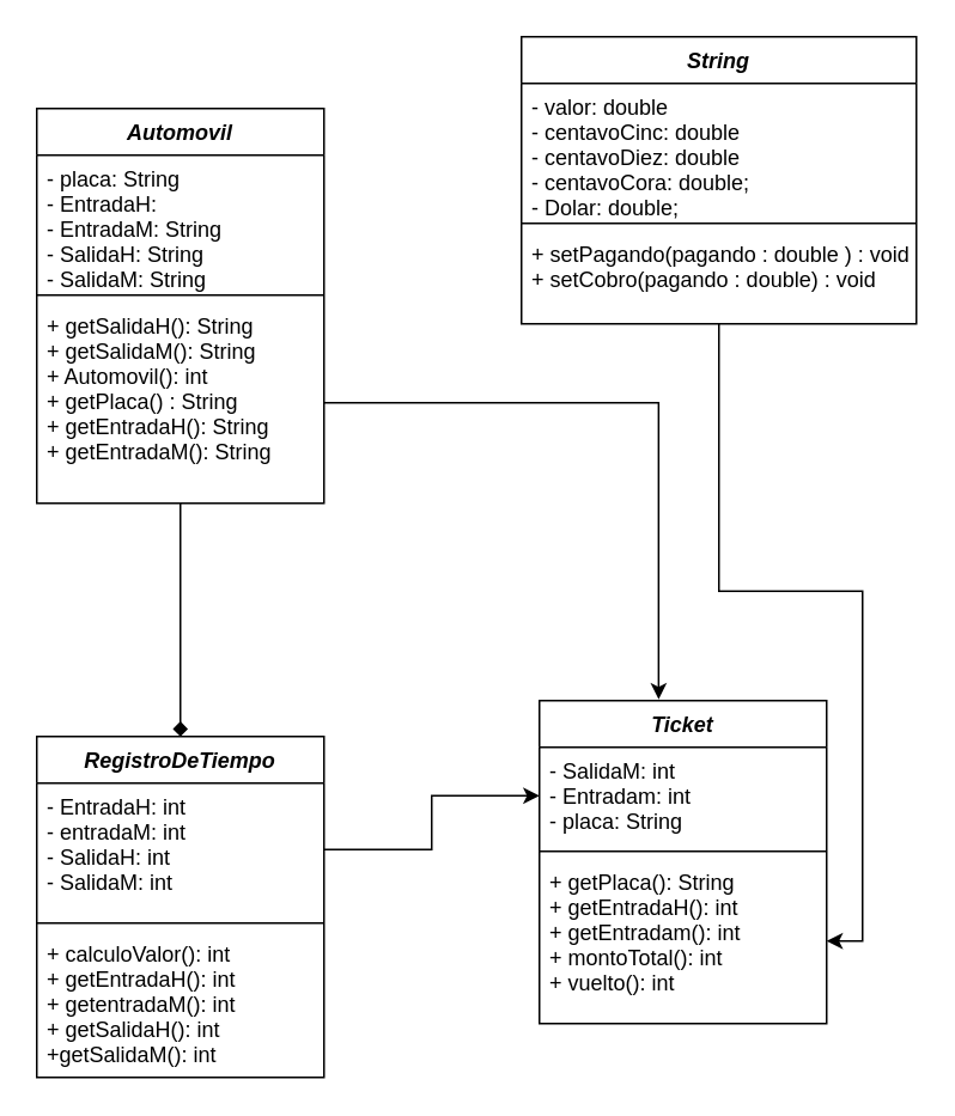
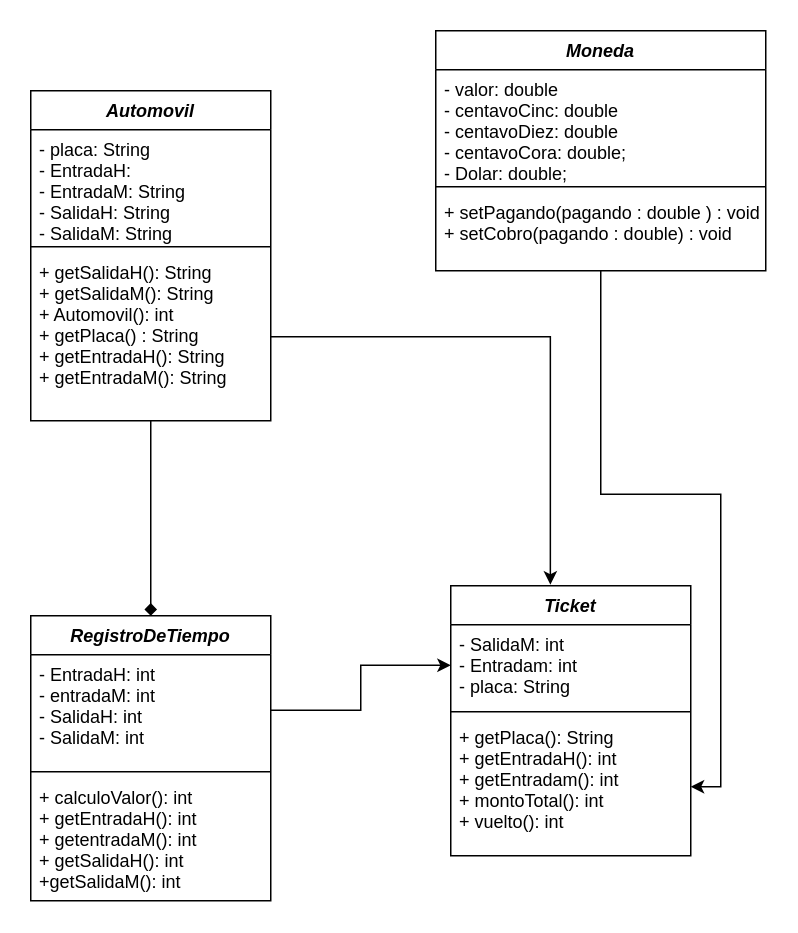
  <mxCell id="0" />
  <mxCell id="1" parent="0" />
  <mxCell id="2" style="edgeStyle=orthogonalEdgeStyle;rounded=0;orthogonalLoop=1;jettySize=auto;html=1;" edge="1" parent="1" source="3" target="19"><mxGeometry relative="1" as="geometry" /></mxCell>
- <mxCell id="3" value="String" style="swimlane;fontStyle=3;align=center;verticalAlign=top;childLayout=stackLayout;horizontal=1;startSize=26;horizontalStack=0;resizeParent=1;resizeParentMax=0;resizeLast=0;collapsible=1;marginBottom=0;" vertex="1" parent="1"><mxGeometry x="290" y="20" width="220" height="160" as="geometry" /></mxCell>
+ <mxCell id="3" value="Moneda" style="swimlane;fontStyle=3;align=center;verticalAlign=top;childLayout=stackLayout;horizontal=1;startSize=26;horizontalStack=0;resizeParent=1;resizeParentMax=0;resizeLast=0;collapsible=1;marginBottom=0;" vertex="1" parent="1"><mxGeometry x="290" y="20" width="220" height="160" as="geometry" /></mxCell>
  <mxCell id="4" value="- valor: double&#10;- centavoCinc: double&#10;- centavoDiez: double&#10;- centavoCora: double;&#10;- Dolar: double;" style="text;strokeColor=none;fillColor=none;align=left;verticalAlign=top;spacingLeft=4;spacingRight=4;overflow=hidden;rotatable=0;points=[[0,0.5],[1,0.5]];portConstraint=eastwest;" vertex="1" parent="3"><mxGeometry y="26" width="220" height="74" as="geometry" /></mxCell>
  <mxCell id="5" value="" style="line;strokeWidth=1;fillColor=none;align=left;verticalAlign=middle;spacingTop=-1;spacingLeft=3;spacingRight=3;rotatable=0;labelPosition=right;points=[];portConstraint=eastwest;" vertex="1" parent="3"><mxGeometry y="100" width="220" height="8" as="geometry" /></mxCell>
  <mxCell id="6" value="+ setPagando(pagando : double ) : void&#10;+ setCobro(pagando : double) : void" style="text;strokeColor=none;fillColor=none;align=left;verticalAlign=top;spacingLeft=4;spacingRight=4;overflow=hidden;rotatable=0;points=[[0,0.5],[1,0.5]];portConstraint=eastwest;" vertex="1" parent="3"><mxGeometry y="108" width="220" height="52" as="geometry" /></mxCell>
  <mxCell id="7" style="edgeStyle=orthogonalEdgeStyle;rounded=0;orthogonalLoop=1;jettySize=auto;html=1;entryX=0.5;entryY=0;entryDx=0;entryDy=0;endArrow=diamond;" edge="1" parent="1" source="8" target="12"><mxGeometry relative="1" as="geometry" /></mxCell>
  <mxCell id="8" value="Automovil" style="swimlane;fontStyle=3;align=center;verticalAlign=top;childLayout=stackLayout;horizontal=1;startSize=26;horizontalStack=0;resizeParent=1;resizeParentMax=0;resizeLast=0;collapsible=1;marginBottom=0;" vertex="1" parent="1"><mxGeometry x="20" y="60" width="160" height="220" as="geometry" /></mxCell>
  <mxCell id="9" value="- placa: String&#10;- EntradaH: &#10;- EntradaM: String&#10;- SalidaH: String&#10;- SalidaM: String" style="text;strokeColor=none;fillColor=none;align=left;verticalAlign=top;spacingLeft=4;spacingRight=4;overflow=hidden;rotatable=0;points=[[0,0.5],[1,0.5]];portConstraint=eastwest;" vertex="1" parent="8"><mxGeometry y="26" width="160" height="74" as="geometry" /></mxCell>
  <mxCell id="10" value="" style="line;strokeWidth=1;fillColor=none;align=left;verticalAlign=middle;spacingTop=-1;spacingLeft=3;spacingRight=3;rotatable=0;labelPosition=right;points=[];portConstraint=eastwest;" vertex="1" parent="8"><mxGeometry y="100" width="160" height="8" as="geometry" /></mxCell>
  <mxCell id="11" value="+ getSalidaH(): String&#10;+ getSalidaM(): String&#10;+ Automovil(): int&#10;+ getPlaca() : String&#10;+ getEntradaH(): String&#10;+ getEntradaM(): String" style="text;strokeColor=none;fillColor=none;align=left;verticalAlign=top;spacingLeft=4;spacingRight=4;overflow=hidden;rotatable=0;points=[[0,0.5],[1,0.5]];portConstraint=eastwest;" vertex="1" parent="8"><mxGeometry y="108" width="160" height="112" as="geometry" /></mxCell>
  <mxCell id="12" value="RegistroDeTiempo" style="swimlane;fontStyle=3;align=center;verticalAlign=top;childLayout=stackLayout;horizontal=1;startSize=26;horizontalStack=0;resizeParent=1;resizeParentMax=0;resizeLast=0;collapsible=1;marginBottom=0;" vertex="1" parent="1"><mxGeometry x="20" y="410" width="160" height="190" as="geometry" /></mxCell>
  <mxCell id="13" value="- EntradaH: int&#10;- entradaM: int&#10;- SalidaH: int&#10;- SalidaM: int" style="text;strokeColor=none;fillColor=none;align=left;verticalAlign=top;spacingLeft=4;spacingRight=4;overflow=hidden;rotatable=0;points=[[0,0.5],[1,0.5]];portConstraint=eastwest;" vertex="1" parent="12"><mxGeometry y="26" width="160" height="74" as="geometry" /></mxCell>
  <mxCell id="14" value="" style="line;strokeWidth=1;fillColor=none;align=left;verticalAlign=middle;spacingTop=-1;spacingLeft=3;spacingRight=3;rotatable=0;labelPosition=right;points=[];portConstraint=eastwest;" vertex="1" parent="12"><mxGeometry y="100" width="160" height="8" as="geometry" /></mxCell>
  <mxCell id="15" value="+ calculoValor(): int&#10;+ getEntradaH(): int&#10;+ getentradaM(): int&#10;+ getSalidaH(): int&#10;+getSalidaM(): int" style="text;strokeColor=none;fillColor=none;align=left;verticalAlign=top;spacingLeft=4;spacingRight=4;overflow=hidden;rotatable=0;points=[[0,0.5],[1,0.5]];portConstraint=eastwest;" vertex="1" parent="12"><mxGeometry y="108" width="160" height="82" as="geometry" /></mxCell>
  <mxCell id="16" value="Ticket" style="swimlane;fontStyle=3;align=center;verticalAlign=top;childLayout=stackLayout;horizontal=1;startSize=26;horizontalStack=0;resizeParent=1;resizeParentMax=0;resizeLast=0;collapsible=1;marginBottom=0;" vertex="1" parent="1"><mxGeometry x="300" y="390" width="160" height="180" as="geometry" /></mxCell>
  <mxCell id="17" value="- SalidaM: int&#10;- Entradam: int&#10;- placa: String" style="text;strokeColor=none;fillColor=none;align=left;verticalAlign=top;spacingLeft=4;spacingRight=4;overflow=hidden;rotatable=0;points=[[0,0.5],[1,0.5]];portConstraint=eastwest;" vertex="1" parent="16"><mxGeometry y="26" width="160" height="54" as="geometry" /></mxCell>
  <mxCell id="18" value="" style="line;strokeWidth=1;fillColor=none;align=left;verticalAlign=middle;spacingTop=-1;spacingLeft=3;spacingRight=3;rotatable=0;labelPosition=right;points=[];portConstraint=eastwest;" vertex="1" parent="16"><mxGeometry y="80" width="160" height="8" as="geometry" /></mxCell>
  <mxCell id="19" value="+ getPlaca(): String&#10;+ getEntradaH(): int&#10;+ getEntradam(): int&#10;+ montoTotal(): int&#10;+ vuelto(): int" style="text;strokeColor=none;fillColor=none;align=left;verticalAlign=top;spacingLeft=4;spacingRight=4;overflow=hidden;rotatable=0;points=[[0,0.5],[1,0.5]];portConstraint=eastwest;" vertex="1" parent="16"><mxGeometry y="88" width="160" height="92" as="geometry" /></mxCell>
  <mxCell id="20" style="edgeStyle=orthogonalEdgeStyle;rounded=0;orthogonalLoop=1;jettySize=auto;html=1;" edge="1" parent="1" source="13" target="17"><mxGeometry relative="1" as="geometry" /></mxCell>
  <mxCell id="21" style="edgeStyle=orthogonalEdgeStyle;rounded=0;orthogonalLoop=1;jettySize=auto;html=1;entryX=0.415;entryY=-0.004;entryDx=0;entryDy=0;entryPerimeter=0;" edge="1" parent="1" source="11" target="16"><mxGeometry relative="1" as="geometry" /></mxCell>
